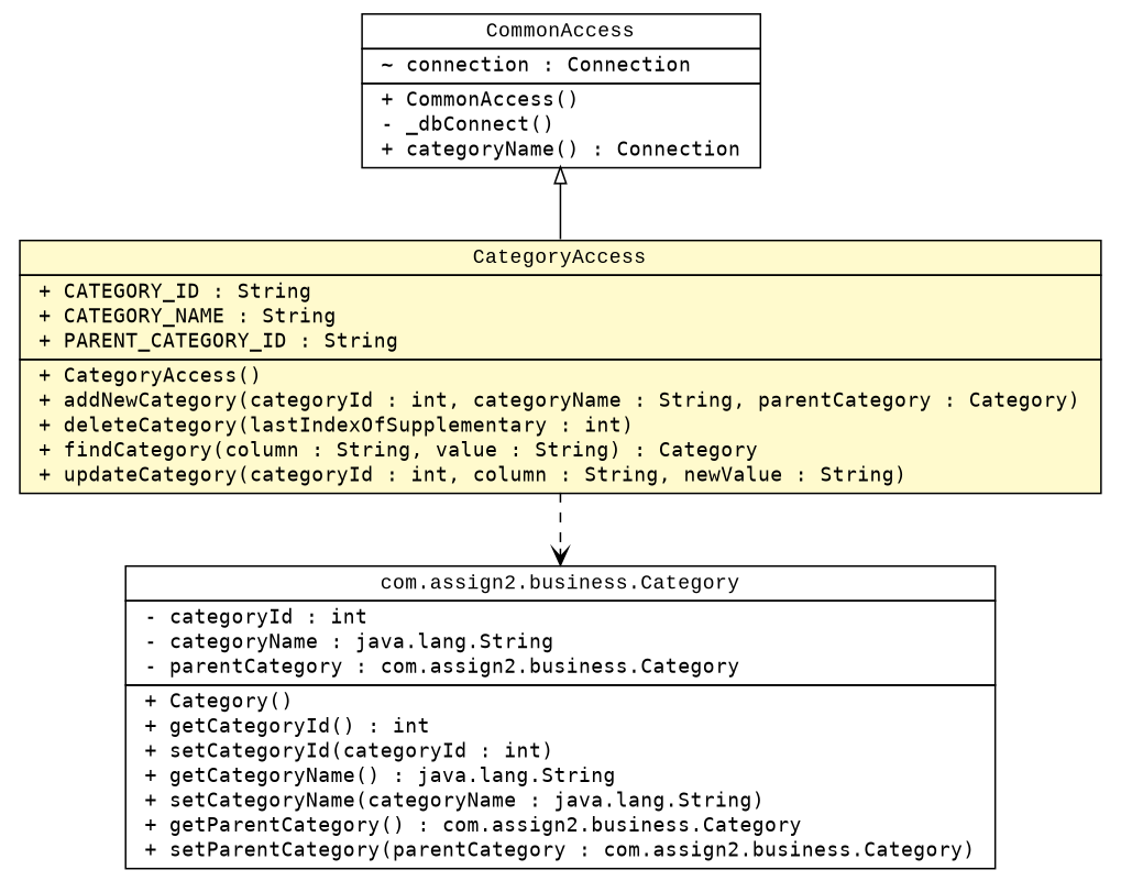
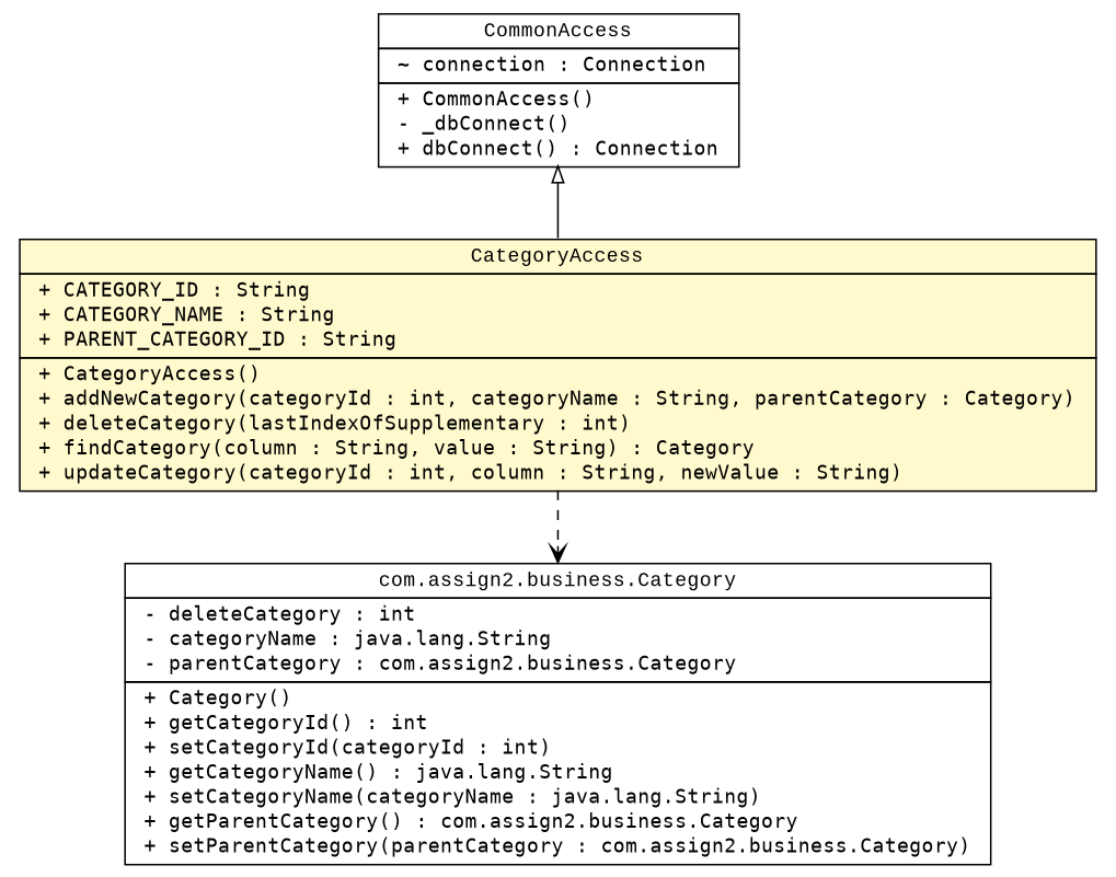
  digraph {
    fontname="DejaVu Sans Mono"
    nodesep=0.25
    ranksep=0.5
    node [fontcolor=black fontname="DejaVu Sans Mono" fontsize=12.0 shape=plaintext]
    edge [fontname="DejaVu Sans Mono" headport=p labelfontname="Courier New" labelfontsize=10 tailport=p]
-   n1 [label=<<table title="com.assign2.business.Category" border="0" cellborder="1" cellspacing="0" cellpadding="2" port="p" href="../business/Category.html"><tr><td><table border="0" cellspacing="0" cellpadding="1"><tr><td align="center" balign="center"><font face="Courier New" point-size="12.0"> com.assign2.business.Category </font></td></tr></table></td></tr><tr><td><table border="0" cellspacing="0" cellpadding="1"><tr><td align="left" balign="left"> - categoryId : int </td></tr><tr><td align="left" balign="left"> - categoryName : java.lang.String </td></tr><tr><td align="left" balign="left"> - parentCategory : com.assign2.business.Category </td></tr></table></td></tr><tr><td><table border="0" cellspacing="0" cellpadding="1"><tr><td align="left" balign="left"> + Category() </td></tr><tr><td align="left" balign="left"> + getCategoryId() : int </td></tr><tr><td align="left" balign="left"> + setCategoryId(categoryId : int) </td></tr><tr><td align="left" balign="left"> + getCategoryName() : java.lang.String </td></tr><tr><td align="left" balign="left"> + setCategoryName(categoryName : java.lang.String) </td></tr><tr><td align="left" balign="left"> + getParentCategory() : com.assign2.business.Category </td></tr><tr><td align="left" balign="left"> + setParentCategory(parentCategory : com.assign2.business.Category) </td></tr></table></td></tr></table>>]
-   n2 [label=<<table title="com.assign2.data.CommonAccess" border="0" cellborder="1" cellspacing="0" cellpadding="2" port="p" href="./CommonAccess.html"><tr><td><table border="0" cellspacing="0" cellpadding="1"><tr><td align="center" balign="center"><font face="Courier New" point-size="12.0"> CommonAccess </font></td></tr></table></td></tr><tr><td><table border="0" cellspacing="0" cellpadding="1"><tr><td align="left" balign="left"> ~ connection : Connection </td></tr></table></td></tr><tr><td><table border="0" cellspacing="0" cellpadding="1"><tr><td align="left" balign="left"> + CommonAccess() </td></tr><tr><td align="left" balign="left"> - _dbConnect() </td></tr><tr><td align="left" balign="left"> + categoryName() : Connection </td></tr></table></td></tr></table>>]
+   n1 [label=<<table title="com.assign2.business.Category" border="0" cellborder="1" cellspacing="0" cellpadding="2" port="p" href="../business/Category.html"><tr><td><table border="0" cellspacing="0" cellpadding="1"><tr><td align="center" balign="center"><font face="Courier New" point-size="12.0"> com.assign2.business.Category </font></td></tr></table></td></tr><tr><td><table border="0" cellspacing="0" cellpadding="1"><tr><td align="left" balign="left"> - deleteCategory : int </td></tr><tr><td align="left" balign="left"> - categoryName : java.lang.String </td></tr><tr><td align="left" balign="left"> - parentCategory : com.assign2.business.Category </td></tr></table></td></tr><tr><td><table border="0" cellspacing="0" cellpadding="1"><tr><td align="left" balign="left"> + Category() </td></tr><tr><td align="left" balign="left"> + getCategoryId() : int </td></tr><tr><td align="left" balign="left"> + setCategoryId(categoryId : int) </td></tr><tr><td align="left" balign="left"> + getCategoryName() : java.lang.String </td></tr><tr><td align="left" balign="left"> + setCategoryName(categoryName : java.lang.String) </td></tr><tr><td align="left" balign="left"> + getParentCategory() : com.assign2.business.Category </td></tr><tr><td align="left" balign="left"> + setParentCategory(parentCategory : com.assign2.business.Category) </td></tr></table></td></tr></table>>]
+   n2 [label=<<table title="com.assign2.data.CommonAccess" border="0" cellborder="1" cellspacing="0" cellpadding="2" port="p" href="./CommonAccess.html"><tr><td><table border="0" cellspacing="0" cellpadding="1"><tr><td align="center" balign="center"><font face="Courier New" point-size="12.0"> CommonAccess </font></td></tr></table></td></tr><tr><td><table border="0" cellspacing="0" cellpadding="1"><tr><td align="left" balign="left"> ~ connection : Connection </td></tr></table></td></tr><tr><td><table border="0" cellspacing="0" cellpadding="1"><tr><td align="left" balign="left"> + CommonAccess() </td></tr><tr><td align="left" balign="left"> - _dbConnect() </td></tr><tr><td align="left" balign="left"> + dbConnect() : Connection </td></tr></table></td></tr></table>>]
    n3 [label=<<table title="com.assign2.data.CategoryAccess" border="0" cellborder="1" cellspacing="0" cellpadding="2" port="p" bgcolor="lemonChiffon" href="./CategoryAccess.html"><tr><td><table border="0" cellspacing="0" cellpadding="1"><tr><td align="center" balign="center"><font face="Courier New" point-size="12.0"> CategoryAccess </font></td></tr></table></td></tr><tr><td><table border="0" cellspacing="0" cellpadding="1"><tr><td align="left" balign="left"> + CATEGORY_ID : String </td></tr><tr><td align="left" balign="left"> + CATEGORY_NAME : String </td></tr><tr><td align="left" balign="left"> + PARENT_CATEGORY_ID : String </td></tr></table></td></tr><tr><td><table border="0" cellspacing="0" cellpadding="1"><tr><td align="left" balign="left"> + CategoryAccess() </td></tr><tr><td align="left" balign="left"> + addNewCategory(categoryId : int, categoryName : String, parentCategory : Category) </td></tr><tr><td align="left" balign="left"> + deleteCategory(lastIndexOfSupplementary : int) </td></tr><tr><td align="left" balign="left"> + findCategory(column : String, value : String) : Category </td></tr><tr><td align="left" balign="left"> + updateCategory(categoryId : int, column : String, newValue : String) </td></tr></table></td></tr></table>>]
    n2 -> n3 [arrowtail=empty dir=back fontsize=10]
    n3 -> n1 [arrowhead=open color=black fontcolor=black fontsize=12.0 style=dashed]
  }
